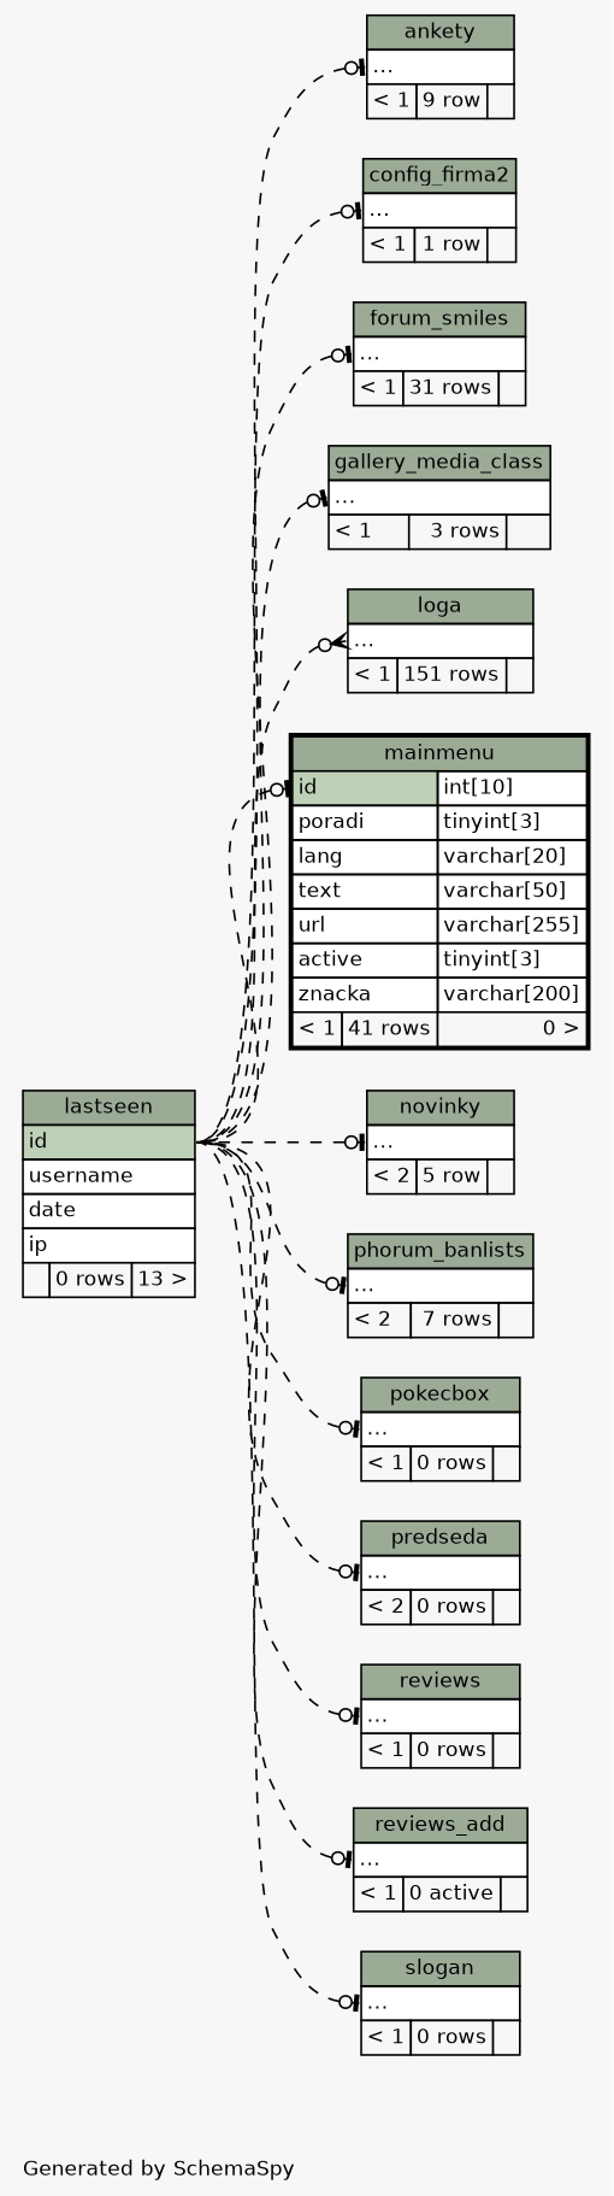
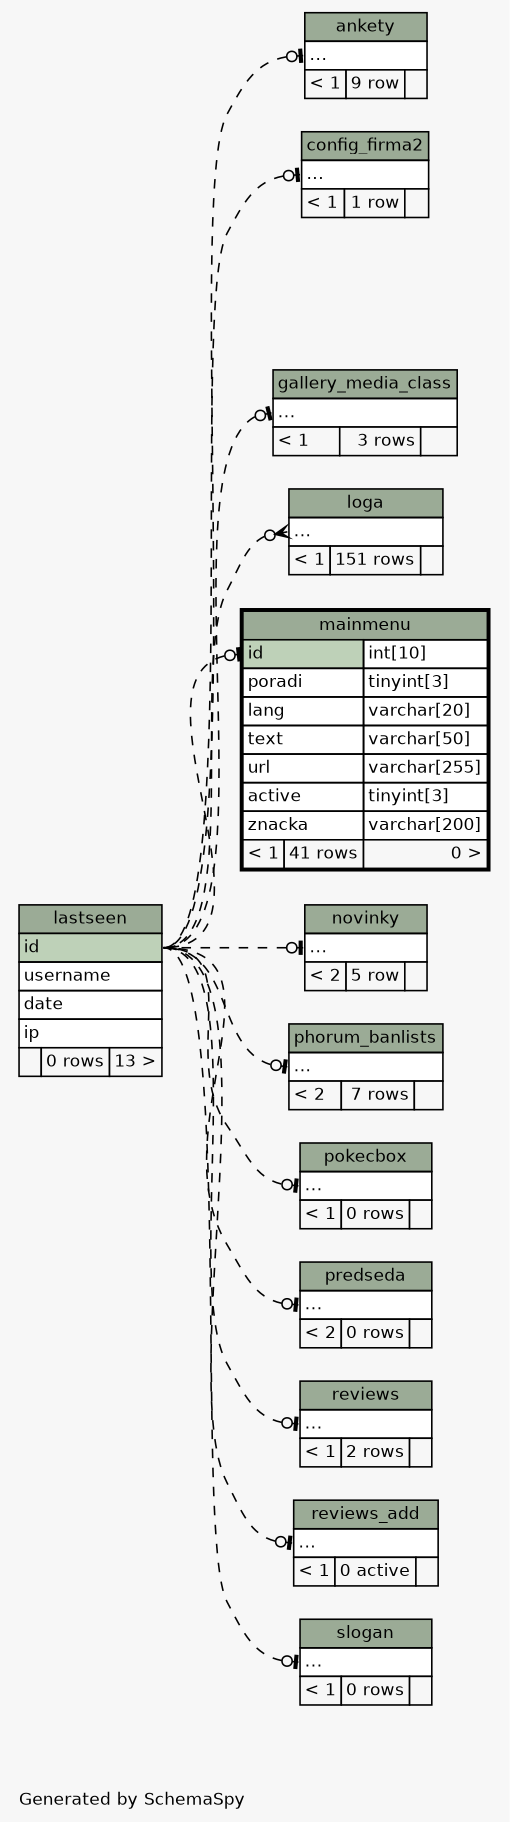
  digraph {
    bgcolor="#f7f7f7"
    fontname=Helvetica
    fontsize=11
    label="\nGenerated by SchemaSpy"
    labeljust=l
    nodesep=0.18
    rankdir=RL
    ranksep=0.46
    node [fontname=Helvetica fontsize=11 shape=plaintext]
    edge [arrowhead=none arrowsize=0.8 arrowtail=teeodot dir=back headport="id:e" style=dashed tailport="elipses:w"]
    n1 [label=<     <TABLE BORDER="0" CELLBORDER="1" CELLSPACING="0" BGCOLOR="#ffffff">       <TR><TD COLSPAN="3" BGCOLOR="#9bab96" ALIGN="CENTER">ankety</TD></TR>       <TR><TD PORT="elipses" COLSPAN="3" ALIGN="LEFT">...</TD></TR>       <TR><TD ALIGN="LEFT" BGCOLOR="#f7f7f7">&lt; 1</TD><TD ALIGN="RIGHT" BGCOLOR="#f7f7f7">9 row</TD><TD ALIGN="RIGHT" BGCOLOR="#f7f7f7">  </TD></TR>     </TABLE>>]
    n2 [label=<     <TABLE BORDER="0" CELLBORDER="1" CELLSPACING="0" BGCOLOR="#ffffff">       <TR><TD COLSPAN="3" BGCOLOR="#9bab96" ALIGN="CENTER">lastseen</TD></TR>       <TR><TD PORT="id" COLSPAN="3" BGCOLOR="#bed1b8" ALIGN="LEFT">id</TD></TR>       <TR><TD PORT="username" COLSPAN="3" ALIGN="LEFT">username</TD></TR>       <TR><TD PORT="date" COLSPAN="3" ALIGN="LEFT">date</TD></TR>       <TR><TD PORT="ip" COLSPAN="3" ALIGN="LEFT">ip</TD></TR>       <TR><TD ALIGN="LEFT" BGCOLOR="#f7f7f7">  </TD><TD ALIGN="RIGHT" BGCOLOR="#f7f7f7">0 rows</TD><TD ALIGN="RIGHT" BGCOLOR="#f7f7f7">13 &gt;</TD></TR>     </TABLE>>]
    n3 [label=<     <TABLE BORDER="0" CELLBORDER="1" CELLSPACING="0" BGCOLOR="#ffffff">       <TR><TD COLSPAN="3" BGCOLOR="#9bab96" ALIGN="CENTER">config_firma2</TD></TR>       <TR><TD PORT="elipses" COLSPAN="3" ALIGN="LEFT">...</TD></TR>       <TR><TD ALIGN="LEFT" BGCOLOR="#f7f7f7">&lt; 1</TD><TD ALIGN="RIGHT" BGCOLOR="#f7f7f7">1 row</TD><TD ALIGN="RIGHT" BGCOLOR="#f7f7f7">  </TD></TR>     </TABLE>>]
-   n4 [label=<     <TABLE BORDER="0" CELLBORDER="1" CELLSPACING="0" BGCOLOR="#ffffff">       <TR><TD COLSPAN="3" BGCOLOR="#9bab96" ALIGN="CENTER">forum_smiles</TD></TR>       <TR><TD PORT="elipses" COLSPAN="3" ALIGN="LEFT">...</TD></TR>       <TR><TD ALIGN="LEFT" BGCOLOR="#f7f7f7">&lt; 1</TD><TD ALIGN="RIGHT" BGCOLOR="#f7f7f7">31 rows</TD><TD ALIGN="RIGHT" BGCOLOR="#f7f7f7">  </TD></TR>     </TABLE>>]
    n5 [label=<     <TABLE BORDER="0" CELLBORDER="1" CELLSPACING="0" BGCOLOR="#ffffff">       <TR><TD COLSPAN="3" BGCOLOR="#9bab96" ALIGN="CENTER">gallery_media_class</TD></TR>       <TR><TD PORT="elipses" COLSPAN="3" ALIGN="LEFT">...</TD></TR>       <TR><TD ALIGN="LEFT" BGCOLOR="#f7f7f7">&lt; 1</TD><TD ALIGN="RIGHT" BGCOLOR="#f7f7f7">3 rows</TD><TD ALIGN="RIGHT" BGCOLOR="#f7f7f7">  </TD></TR>     </TABLE>>]
    n6 [label=<     <TABLE BORDER="0" CELLBORDER="1" CELLSPACING="0" BGCOLOR="#ffffff">       <TR><TD COLSPAN="3" BGCOLOR="#9bab96" ALIGN="CENTER">loga</TD></TR>       <TR><TD PORT="elipses" COLSPAN="3" ALIGN="LEFT">...</TD></TR>       <TR><TD ALIGN="LEFT" BGCOLOR="#f7f7f7">&lt; 1</TD><TD ALIGN="RIGHT" BGCOLOR="#f7f7f7">151 rows</TD><TD ALIGN="RIGHT" BGCOLOR="#f7f7f7">  </TD></TR>     </TABLE>>]
    n7 [label=<     <TABLE BORDER="2" CELLBORDER="1" CELLSPACING="0" BGCOLOR="#ffffff">       <TR><TD COLSPAN="3" BGCOLOR="#9bab96" ALIGN="CENTER">mainmenu</TD></TR>       <TR><TD PORT="id" COLSPAN="2" BGCOLOR="#bed1b8" ALIGN="LEFT">id</TD><TD PORT="id.type" ALIGN="LEFT">int[10]</TD></TR>       <TR><TD PORT="poradi" COLSPAN="2" ALIGN="LEFT">poradi</TD><TD PORT="poradi.type" ALIGN="LEFT">tinyint[3]</TD></TR>       <TR><TD PORT="lang" COLSPAN="2" ALIGN="LEFT">lang</TD><TD PORT="lang.type" ALIGN="LEFT">varchar[20]</TD></TR>       <TR><TD PORT="text" COLSPAN="2" ALIGN="LEFT">text</TD><TD PORT="text.type" ALIGN="LEFT">varchar[50]</TD></TR>       <TR><TD PORT="url" COLSPAN="2" ALIGN="LEFT">url</TD><TD PORT="url.type" ALIGN="LEFT">varchar[255]</TD></TR>       <TR><TD PORT="active" COLSPAN="2" ALIGN="LEFT">active</TD><TD PORT="active.type" ALIGN="LEFT">tinyint[3]</TD></TR>       <TR><TD PORT="znacka" COLSPAN="2" ALIGN="LEFT">znacka</TD><TD PORT="znacka.type" ALIGN="LEFT">varchar[200]</TD></TR>       <TR><TD ALIGN="LEFT" BGCOLOR="#f7f7f7">&lt; 1</TD><TD ALIGN="RIGHT" BGCOLOR="#f7f7f7">41 rows</TD><TD ALIGN="RIGHT" BGCOLOR="#f7f7f7">0 &gt;</TD></TR>     </TABLE>>]
    n8 [label=<     <TABLE BORDER="0" CELLBORDER="1" CELLSPACING="0" BGCOLOR="#ffffff">       <TR><TD COLSPAN="3" BGCOLOR="#9bab96" ALIGN="CENTER">novinky</TD></TR>       <TR><TD PORT="elipses" COLSPAN="3" ALIGN="LEFT">...</TD></TR>       <TR><TD ALIGN="LEFT" BGCOLOR="#f7f7f7">&lt; 2</TD><TD ALIGN="RIGHT" BGCOLOR="#f7f7f7">5 row</TD><TD ALIGN="RIGHT" BGCOLOR="#f7f7f7">  </TD></TR>     </TABLE>>]
    n9 [label=<     <TABLE BORDER="0" CELLBORDER="1" CELLSPACING="0" BGCOLOR="#ffffff">       <TR><TD COLSPAN="3" BGCOLOR="#9bab96" ALIGN="CENTER">phorum_banlists</TD></TR>       <TR><TD PORT="elipses" COLSPAN="3" ALIGN="LEFT">...</TD></TR>       <TR><TD ALIGN="LEFT" BGCOLOR="#f7f7f7">&lt; 2</TD><TD ALIGN="RIGHT" BGCOLOR="#f7f7f7">7 rows</TD><TD ALIGN="RIGHT" BGCOLOR="#f7f7f7">  </TD></TR>     </TABLE>>]
    n10 [label=<     <TABLE BORDER="0" CELLBORDER="1" CELLSPACING="0" BGCOLOR="#ffffff">       <TR><TD COLSPAN="3" BGCOLOR="#9bab96" ALIGN="CENTER">pokecbox</TD></TR>       <TR><TD PORT="elipses" COLSPAN="3" ALIGN="LEFT">...</TD></TR>       <TR><TD ALIGN="LEFT" BGCOLOR="#f7f7f7">&lt; 1</TD><TD ALIGN="RIGHT" BGCOLOR="#f7f7f7">0 rows</TD><TD ALIGN="RIGHT" BGCOLOR="#f7f7f7">  </TD></TR>     </TABLE>>]
    n11 [label=<     <TABLE BORDER="0" CELLBORDER="1" CELLSPACING="0" BGCOLOR="#ffffff">       <TR><TD COLSPAN="3" BGCOLOR="#9bab96" ALIGN="CENTER">predseda</TD></TR>       <TR><TD PORT="elipses" COLSPAN="3" ALIGN="LEFT">...</TD></TR>       <TR><TD ALIGN="LEFT" BGCOLOR="#f7f7f7">&lt; 2</TD><TD ALIGN="RIGHT" BGCOLOR="#f7f7f7">0 rows</TD><TD ALIGN="RIGHT" BGCOLOR="#f7f7f7">  </TD></TR>     </TABLE>>]
-   n12 [label=<     <TABLE BORDER="0" CELLBORDER="1" CELLSPACING="0" BGCOLOR="#ffffff">       <TR><TD COLSPAN="3" BGCOLOR="#9bab96" ALIGN="CENTER">reviews</TD></TR>       <TR><TD PORT="elipses" COLSPAN="3" ALIGN="LEFT">...</TD></TR>       <TR><TD ALIGN="LEFT" BGCOLOR="#f7f7f7">&lt; 1</TD><TD ALIGN="RIGHT" BGCOLOR="#f7f7f7">0 rows</TD><TD ALIGN="RIGHT" BGCOLOR="#f7f7f7">  </TD></TR>     </TABLE>>]
+   n12 [label=<     <TABLE BORDER="0" CELLBORDER="1" CELLSPACING="0" BGCOLOR="#ffffff">       <TR><TD COLSPAN="3" BGCOLOR="#9bab96" ALIGN="CENTER">reviews</TD></TR>       <TR><TD PORT="elipses" COLSPAN="3" ALIGN="LEFT">...</TD></TR>       <TR><TD ALIGN="LEFT" BGCOLOR="#f7f7f7">&lt; 1</TD><TD ALIGN="RIGHT" BGCOLOR="#f7f7f7">2 rows</TD><TD ALIGN="RIGHT" BGCOLOR="#f7f7f7">  </TD></TR>     </TABLE>>]
    n13 [label=<     <TABLE BORDER="0" CELLBORDER="1" CELLSPACING="0" BGCOLOR="#ffffff">       <TR><TD COLSPAN="3" BGCOLOR="#9bab96" ALIGN="CENTER">reviews_add</TD></TR>       <TR><TD PORT="elipses" COLSPAN="3" ALIGN="LEFT">...</TD></TR>       <TR><TD ALIGN="LEFT" BGCOLOR="#f7f7f7">&lt; 1</TD><TD ALIGN="RIGHT" BGCOLOR="#f7f7f7">0 active</TD><TD ALIGN="RIGHT" BGCOLOR="#f7f7f7">  </TD></TR>     </TABLE>>]
    n14 [label=<     <TABLE BORDER="0" CELLBORDER="1" CELLSPACING="0" BGCOLOR="#ffffff">       <TR><TD COLSPAN="3" BGCOLOR="#9bab96" ALIGN="CENTER">slogan</TD></TR>       <TR><TD PORT="elipses" COLSPAN="3" ALIGN="LEFT">...</TD></TR>       <TR><TD ALIGN="LEFT" BGCOLOR="#f7f7f7">&lt; 1</TD><TD ALIGN="RIGHT" BGCOLOR="#f7f7f7">0 rows</TD><TD ALIGN="RIGHT" BGCOLOR="#f7f7f7">  </TD></TR>     </TABLE>>]
    n1 -> n2
    n3 -> n2
-   n4 -> n2
    n5 -> n2
    n6 -> n2 [arrowtail=crowodot]
    n7 -> n2 [tailport="id:w"]
    n8 -> n2
    n9 -> n2
    n10 -> n2
    n11 -> n2
    n12 -> n2
    n13 -> n2
    n14 -> n2
  }
